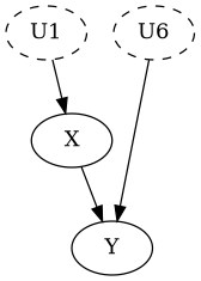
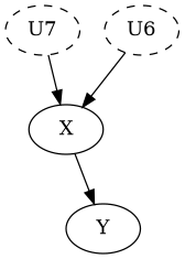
  digraph {
    fontname="DejaVu Serif"
    node [fontname="DejaVu Serif"]
    edge [fontname="DejaVu Serif"]
    X
    Y
-   U1 [style=dashed]
+   U1 [style=dashed label=U7]
    n4 [label=U6 style=dashed]
    X -> Y
    U1 -> X
-   n4 -> Y
+   n4 -> X
  }
